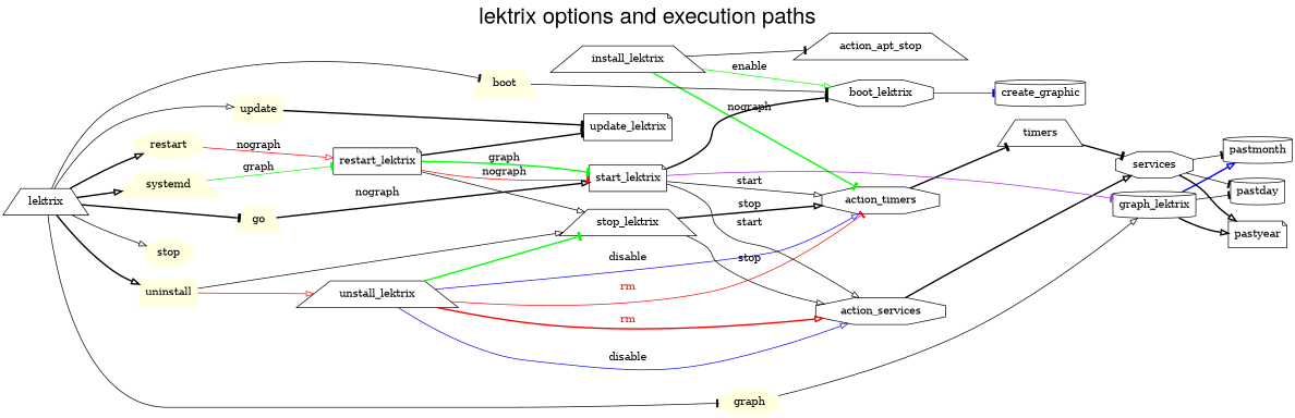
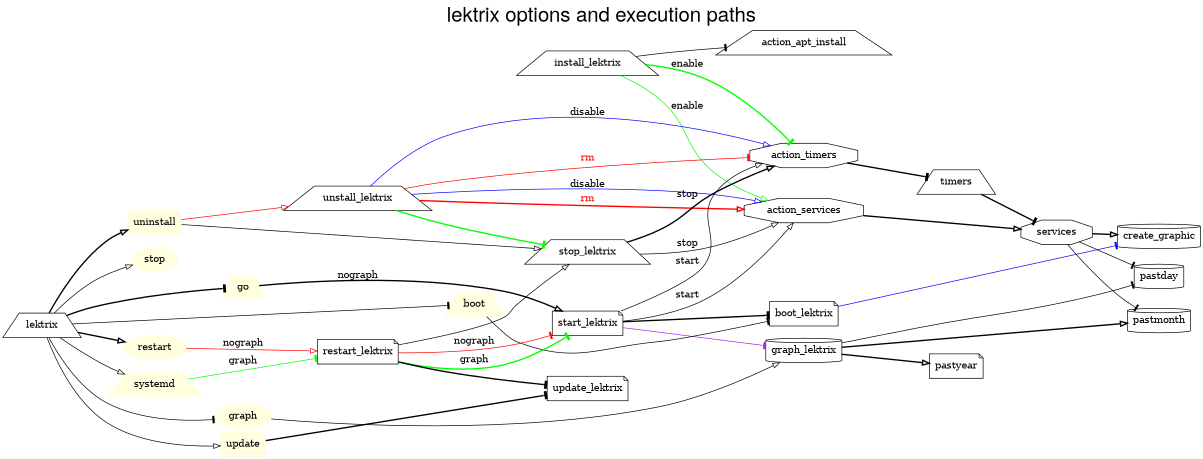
  digraph {
    fontname="Helvetica,Arial,sans-serif"
    fontsize=30
    label="lektrix options and execution paths"
    labelloc=t
    newrank=true
    rankdir=LR
    node [shape=trapezium]
    edge [arrowhead=onormal style=solid]
    install_lektrix
-   action_apt_install [label=action_apt_stop]
+   action_apt_install
    action_timers [shape=octagon]
    action_services [shape=octagon]
    uninstall [color=lightyellow shape=note style=filled]
    unstall_lektrix
    stop_lektrix
    stop [color=lightyellow shape=octagon style=filled]
    go [color=lightyellow style=filled]
    start_lektrix [shape=note]
-   boot_lektrix [shape=octagon]
+   boot_lektrix [shape=note]
    graph_lektrix [shape=cylinder]
    boot [color=lightyellow style=filled]
    create_graphic [shape=cylinder]
    restart [color=lightyellow shape=octagon style=filled]
    restart_lektrix [shape=note]
    update_lektrix [shape=note]
    systemd [color=lightyellow style=filled]
    "graph" [color=lightyellow shape=octagon style=filled]
    pastday [shape=cylinder]
    pastmonth [shape=cylinder]
    pastyear [shape=note]
    update [color=lightyellow shape=note style=filled]
    timers
    services [shape=octagon]
    lektrix
    install_lektrix -> action_apt_install [arrowhead=tee]
-   install_lektrix -> action_timers [arrowhead=tee color=green label=nograph style=bold]
-   install_lektrix -> boot_lektrix [color=green label=enable]
+   install_lektrix -> action_timers [arrowhead=tee color=green label=enable style=bold]
+   install_lektrix -> action_services [color=green label=enable]
    action_timers -> timers [arrowhead=tee style=bold]
    action_services -> services [style=bold]
    uninstall -> unstall_lektrix [color=red]
    uninstall -> stop_lektrix
    unstall_lektrix -> action_timers [color=blue label=disable]
    unstall_lektrix -> action_timers [arrowhead=tee color=red fontcolor=red label=rm]
    unstall_lektrix -> action_services [color=blue label=disable]
    unstall_lektrix -> action_services [color=red fontcolor=red label=rm style=bold]
    unstall_lektrix -> stop_lektrix [arrowhead=tee color=green style=bold]
    stop_lektrix -> action_timers [label=stop style=bold]
    stop_lektrix -> action_services [label=stop]
    go -> start_lektrix [label=nograph style=bold]
    start_lektrix -> action_timers [label=start]
    start_lektrix -> action_services [label=start]
    start_lektrix -> boot_lektrix [arrowhead=tee style=bold]
    start_lektrix -> graph_lektrix [arrowhead=tee color=purple]
    boot_lektrix -> create_graphic [arrowhead=tee color=blue]
    graph_lektrix -> pastday [arrowhead=tee]
-   graph_lektrix -> pastmonth [style=bold color=blue]
+   graph_lektrix -> pastmonth [style=bold]
    graph_lektrix -> pastyear [style=bold]
    boot -> boot_lektrix [arrowhead=tee]
    restart -> restart_lektrix [color=red label=nograph]
    restart_lektrix -> stop_lektrix
    restart_lektrix -> start_lektrix [arrowhead=tee color=red label=nograph]
    restart_lektrix -> start_lektrix [arrowhead=tee color=green label="graph" style=bold]
    restart_lektrix -> update_lektrix [arrowhead=tee style=bold]
    systemd -> restart_lektrix [arrowhead=tee color=green label="graph"]
    "graph" -> graph_lektrix
    update -> update_lektrix [arrowhead=tee style=bold]
    timers -> services [arrowhead=tee style=bold]
    services -> pastday [arrowhead=tee]
    services -> pastmonth [arrowhead=tee]
-   services -> pastyear [style=bold]
+   services -> create_graphic [style=bold]
    lektrix -> uninstall [style=bold]
    lektrix -> stop
    lektrix -> go [arrowhead=tee style=bold]
    lektrix -> boot [arrowhead=tee]
    lektrix -> restart [style=bold]
-   lektrix -> systemd [style=bold]
+   lektrix -> systemd
    lektrix -> "graph" [arrowhead=tee]
    lektrix -> update
  }
